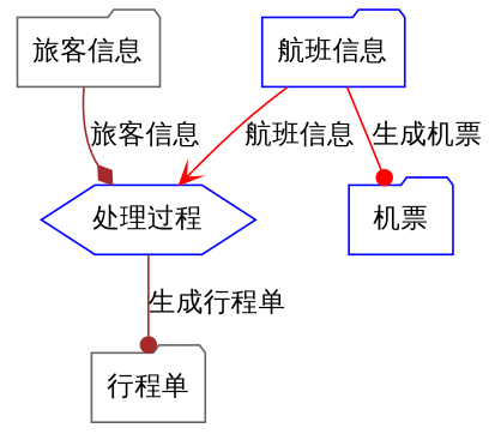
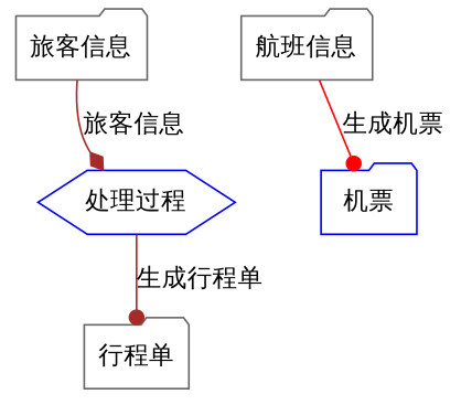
  digraph {
    node [color=blue fontname=SimSun shape=folder]
    edge [arrowhead=dot color=brown fontname=SimSun]
    n1 [label="处理过程" shape=hexagon]
    n2 [color=gray40 label="行程单"]
    n3 [label="机票"]
    n4 [color=gray40 label="旅客信息"]
-   n5 [label="航班信息"]
+   n5 [color=gray40 label="航班信息"]
    n1 -> n2 [label="生成行程单"]
    n4 -> n1 [arrowhead=diamond label="旅客信息"]
-   n5 -> n1 [arrowhead=vee color=red label="航班信息"]
    n5 -> n3 [color=red label="生成机票"]
  }
